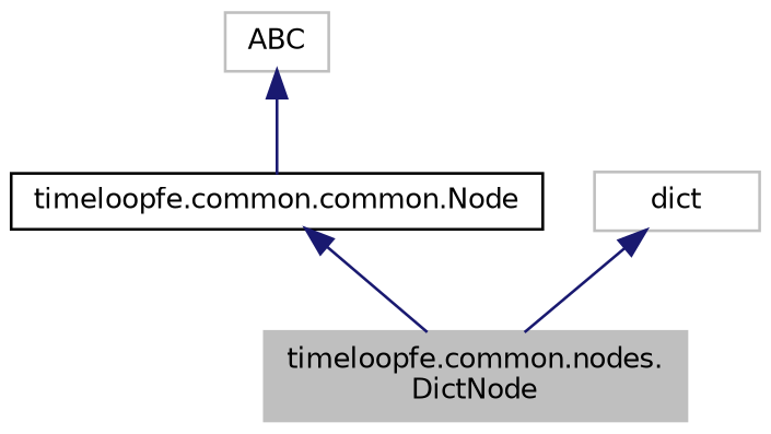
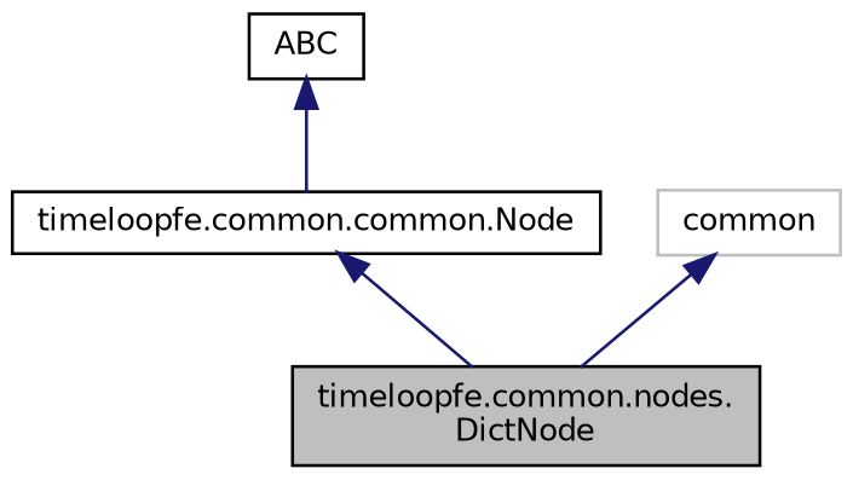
  digraph {
    node [color=black fillcolor=white fontname=Helvetica fontsize=10 shape=record style=filled]
    edge [color=midnightblue dir=back fontname=Helvetica fontsize=10 labelfontname=Helvetica labelfontsize=10 style=solid]
-   n1 [color=grey75 fillcolor=grey75 fontcolor=black height=0.2 label="timeloopfe.common.nodes.\lDictNode" width=0.4]
+   n1 [fillcolor=grey75 fontcolor=black height=0.2 label="timeloopfe.common.nodes.\lDictNode" width=0.4]
    n2 [height=0.2 label="timeloopfe.common.common.Node" width=0.4]
-   n3 [color=grey75 height=0.2 label=ABC width=0.4]
-   n4 [color=grey75 height=0.2 label=dict width=0.4]
+   n3 [height=0.2 label=ABC width=0.4]
+   n4 [color=grey75 height=0.2 label=common width=0.4]
    n2 -> n1
    n3 -> n2
    n4 -> n1
  }
